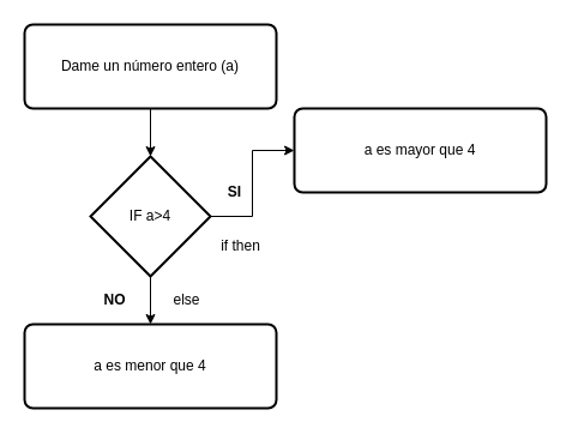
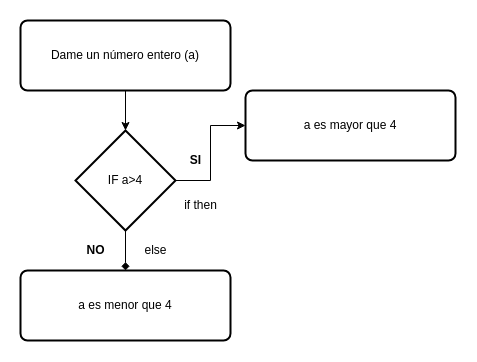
  <mxCell id="0" />
  <mxCell id="1" parent="0" />
  <mxCell id="2" value="" style="edgeStyle=orthogonalEdgeStyle;rounded=0;orthogonalLoop=1;jettySize=auto;html=1;" edge="1" parent="1" source="4" target="7"><mxGeometry relative="1" as="geometry" /></mxCell>
- <mxCell id="3" value="" style="edgeStyle=orthogonalEdgeStyle;rounded=0;orthogonalLoop=1;jettySize=auto;html=1;" edge="1" parent="1" source="4" target="8"><mxGeometry relative="1" as="geometry" /></mxCell>
+ <mxCell id="3" value="" style="edgeStyle=orthogonalEdgeStyle;rounded=0;orthogonalLoop=1;jettySize=auto;html=1;endArrow=diamond;" edge="1" parent="1" source="4" target="8"><mxGeometry relative="1" as="geometry" /></mxCell>
  <mxCell id="4" value="IF a&amp;gt;4" style="strokeWidth=2;html=1;shape=mxgraph.flowchart.decision;whiteSpace=wrap;" vertex="1" parent="1"><mxGeometry x="75" y="130" width="100" height="100" as="geometry" /></mxCell>
  <mxCell id="5" value="" style="edgeStyle=orthogonalEdgeStyle;rounded=0;orthogonalLoop=1;jettySize=auto;html=1;" edge="1" parent="1" source="6" target="4"><mxGeometry relative="1" as="geometry" /></mxCell>
  <mxCell id="6" value="Dame un número entero (a)" style="rounded=1;whiteSpace=wrap;html=1;absoluteArcSize=1;arcSize=14;strokeWidth=2;" vertex="1" parent="1"><mxGeometry x="20" y="20" width="210" height="70" as="geometry" /></mxCell>
  <mxCell id="7" value="a es mayor que 4" style="rounded=1;whiteSpace=wrap;html=1;absoluteArcSize=1;arcSize=14;strokeWidth=2;" vertex="1" parent="1"><mxGeometry x="245" y="90" width="210" height="70" as="geometry" /></mxCell>
  <mxCell id="8" value="a es menor que 4" style="rounded=1;whiteSpace=wrap;html=1;absoluteArcSize=1;arcSize=14;strokeWidth=2;" vertex="1" parent="1"><mxGeometry x="20" y="270" width="210" height="70" as="geometry" /></mxCell>
  <mxCell id="9" value="SI" style="text;html=1;align=center;verticalAlign=middle;resizable=0;points=[];autosize=1;fontStyle=1" vertex="1" parent="1"><mxGeometry x="180" y="150" width="30" height="20" as="geometry" /></mxCell>
  <mxCell id="10" value="NO" style="text;html=1;align=center;verticalAlign=middle;resizable=0;points=[];autosize=1;fontStyle=1" vertex="1" parent="1"><mxGeometry x="80" y="240" width="30" height="20" as="geometry" /></mxCell>
  <mxCell id="11" value="if then" style="text;html=1;align=center;verticalAlign=middle;resizable=0;points=[];autosize=1;" vertex="1" parent="1"><mxGeometry x="175" y="195" width="50" height="20" as="geometry" /></mxCell>
  <mxCell id="12" value="else" style="text;html=1;align=center;verticalAlign=middle;resizable=0;points=[];autosize=1;" vertex="1" parent="1"><mxGeometry x="135" y="240" width="40" height="20" as="geometry" /></mxCell>
